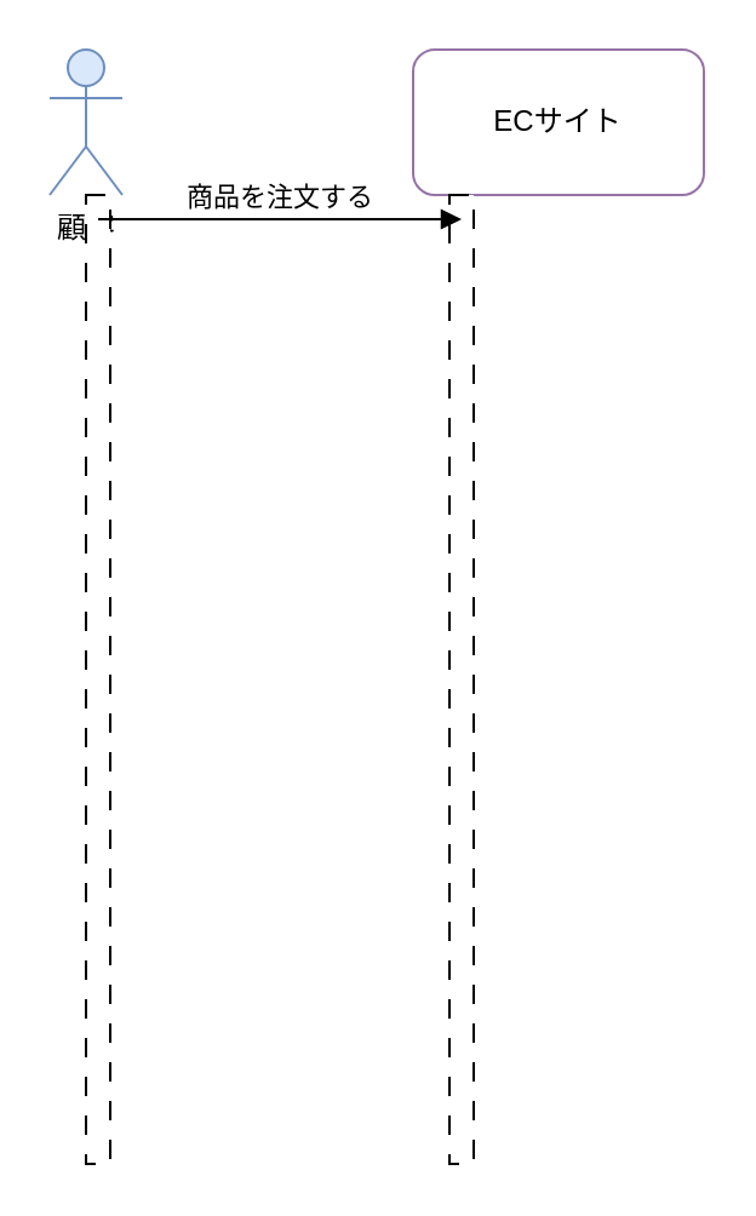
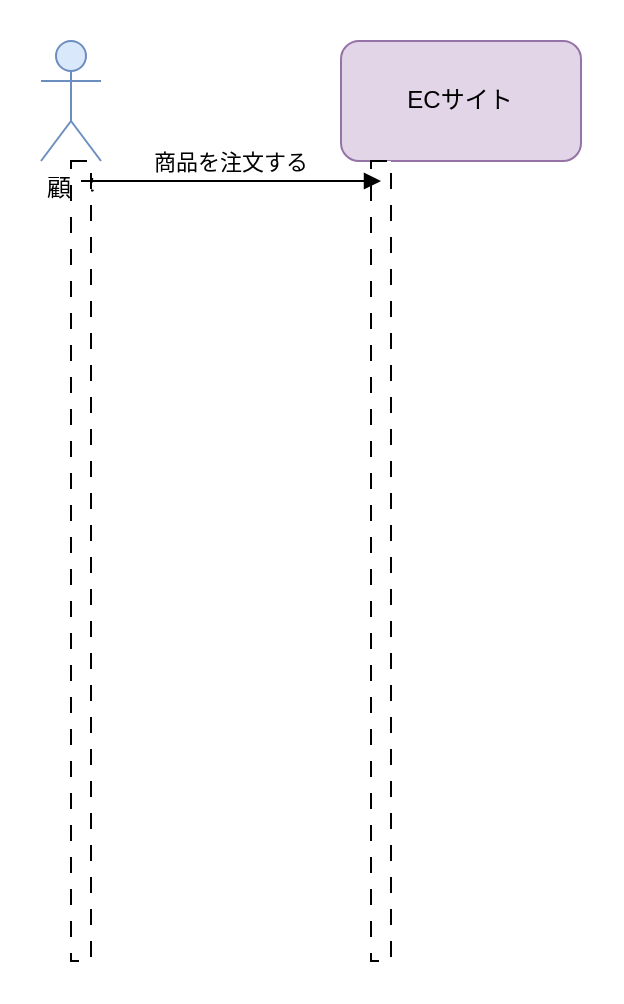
  <mxCell id="0" />
  <mxCell id="1" parent="0" />
  <mxCell id="2" value="顧客" style="shape=umlActor;verticalLabelPosition=bottom;verticalAlign=top;html=1;outlineConnect=0;fillColor=#dae8fc;strokeColor=#6c8ebf;" vertex="1" parent="1"><mxGeometry x="20" y="20" width="30" height="60" as="geometry" /></mxCell>
- <mxCell id="3" value="ECサイト" style="rounded=1;whiteSpace=wrap;html=1;fillColor=#ffffff;strokeColor=#9673a6;" vertex="1" parent="1"><mxGeometry x="170" y="20" width="120" height="60" as="geometry" /></mxCell>
+ <mxCell id="3" value="ECサイト" style="rounded=1;whiteSpace=wrap;html=1;fillColor=#e1d5e7;strokeColor=#9673a6;" vertex="1" parent="1"><mxGeometry x="170" y="20" width="120" height="60" as="geometry" /></mxCell>
  <mxCell id="4" value="" style="html=1;points=[];perimeter=orthogonalPerimeter;outlineConnect=0;targetShapes=umlLifeline;portConstraint=eastwest;newEdgeStyle={&quot;edgeStyle&quot;:&quot;elbowEdgeStyle&quot;,&quot;elbow&quot;:&quot;vertical&quot;,&quot;curved&quot;:0,&quot;rounded&quot;:0};dashed=1;dashPattern=8 8;" vertex="1" parent="1"><mxGeometry x="35" y="80" width="10" height="400" as="geometry" /></mxCell>
  <mxCell id="5" value="" style="html=1;points=[];perimeter=orthogonalPerimeter;outlineConnect=0;targetShapes=umlLifeline;portConstraint=eastwest;newEdgeStyle={&quot;edgeStyle&quot;:&quot;elbowEdgeStyle&quot;,&quot;elbow&quot;:&quot;vertical&quot;,&quot;curved&quot;:0,&quot;rounded&quot;:0};dashed=1;dashPattern=8 8;" vertex="1" parent="1"><mxGeometry x="185" y="80" width="10" height="400" as="geometry" /></mxCell>
  <mxCell id="6" value="商品を注文する" style="html=1;verticalAlign=bottom;labelBackgroundColor=default;endArrow=block;rounded=0;edgeStyle=orthogonalEdgeStyle;curved=0;" edge="1" parent="1"><mxGeometry relative="1" as="geometry"><mxPoint x="40" y="90" as="sourcePoint" /><mxPoint x="190" y="90" as="targetPoint" /><Array as="points"><mxPoint x="40" y="90" /><mxPoint x="190" y="90" /></Array></mxGeometry></mxCell>
